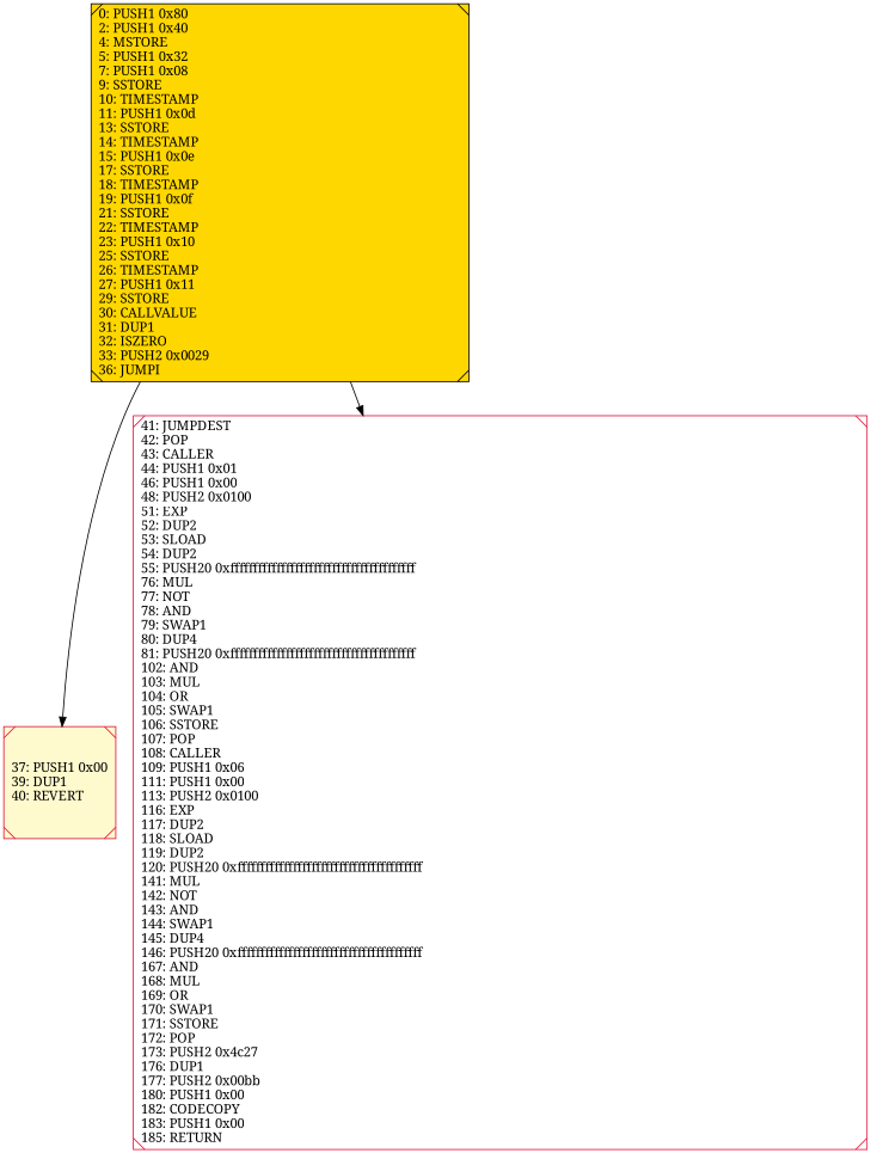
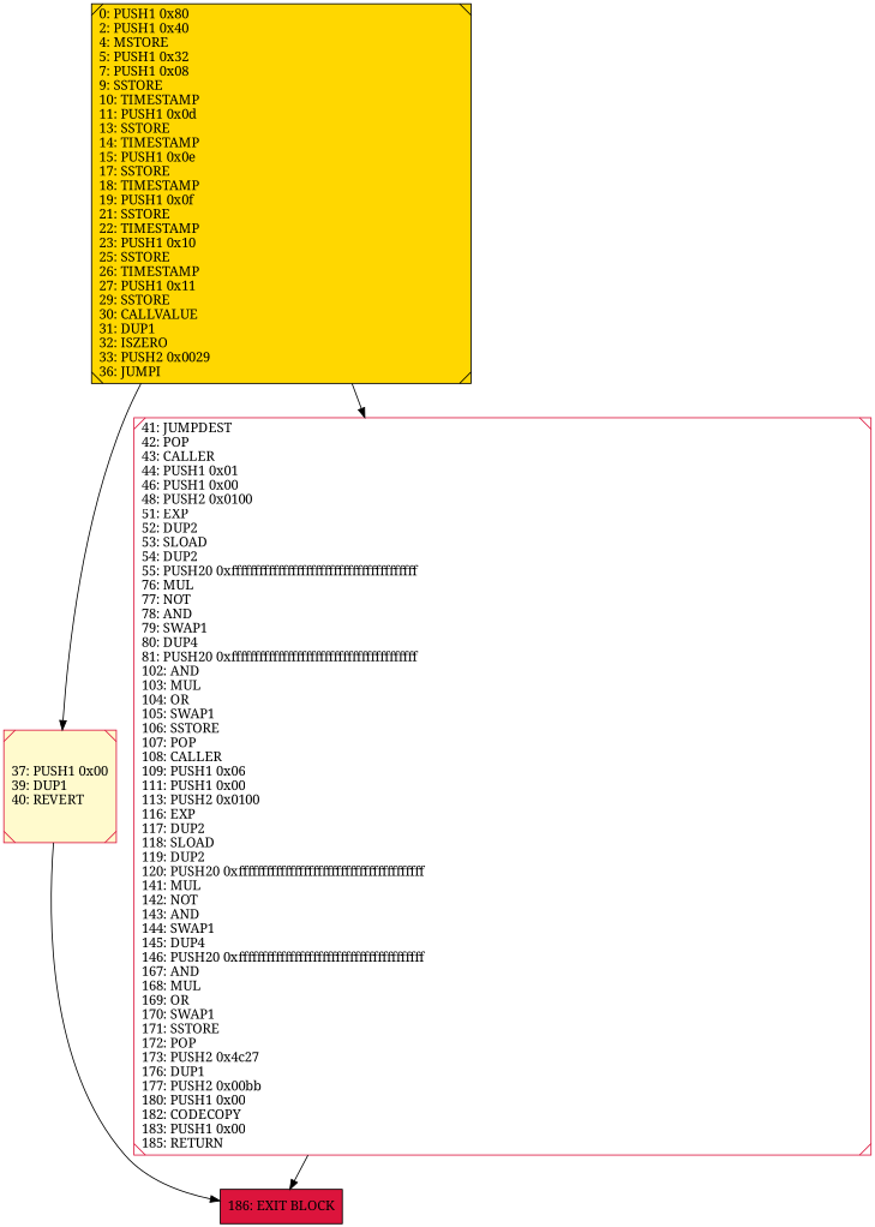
  digraph {
    rankdir=UD
    fontname="Noto Serif"
    node [color=crimson fontcolor=black fontname="Noto Serif" shape=Msquare style=filled]
    edge [fontname="Noto Serif"]
    n1 [fillcolor=lemonchiffon label="37: PUSH1 0x00\l39: DUP1\l40: REVERT\l"]
+   n2 [color=black fillcolor=crimson label="186: EXIT BLOCK\l" shape=box]
    n3 [color=black fillcolor=gold label="0: PUSH1 0x80\l2: PUSH1 0x40\l4: MSTORE\l5: PUSH1 0x32\l7: PUSH1 0x08\l9: SSTORE\l10: TIMESTAMP\l11: PUSH1 0x0d\l13: SSTORE\l14: TIMESTAMP\l15: PUSH1 0x0e\l17: SSTORE\l18: TIMESTAMP\l19: PUSH1 0x0f\l21: SSTORE\l22: TIMESTAMP\l23: PUSH1 0x10\l25: SSTORE\l26: TIMESTAMP\l27: PUSH1 0x11\l29: SSTORE\l30: CALLVALUE\l31: DUP1\l32: ISZERO\l33: PUSH2 0x0029\l36: JUMPI\l"]
    n4 [fillcolor=white label="41: JUMPDEST\l42: POP\l43: CALLER\l44: PUSH1 0x01\l46: PUSH1 0x00\l48: PUSH2 0x0100\l51: EXP\l52: DUP2\l53: SLOAD\l54: DUP2\l55: PUSH20 0xffffffffffffffffffffffffffffffffffffffff\l76: MUL\l77: NOT\l78: AND\l79: SWAP1\l80: DUP4\l81: PUSH20 0xffffffffffffffffffffffffffffffffffffffff\l102: AND\l103: MUL\l104: OR\l105: SWAP1\l106: SSTORE\l107: POP\l108: CALLER\l109: PUSH1 0x06\l111: PUSH1 0x00\l113: PUSH2 0x0100\l116: EXP\l117: DUP2\l118: SLOAD\l119: DUP2\l120: PUSH20 0xffffffffffffffffffffffffffffffffffffffff\l141: MUL\l142: NOT\l143: AND\l144: SWAP1\l145: DUP4\l146: PUSH20 0xffffffffffffffffffffffffffffffffffffffff\l167: AND\l168: MUL\l169: OR\l170: SWAP1\l171: SSTORE\l172: POP\l173: PUSH2 0x4c27\l176: DUP1\l177: PUSH2 0x00bb\l180: PUSH1 0x00\l182: CODECOPY\l183: PUSH1 0x00\l185: RETURN\l"]
+   n1 -> n2
    n3 -> n1
    n3 -> n4
+   n4 -> n2
  }
